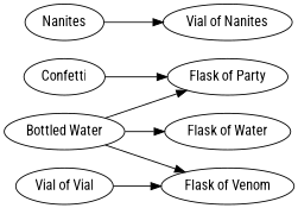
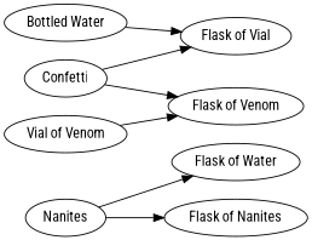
  digraph {
    fontname="Roboto Condensed"
    rankdir=LR
    node [fontname="Roboto Condensed"]
    edge [color=black fontname="Roboto Condensed"]
    n1 [label="Flask of Water"]
    "Bottled Water"
-   "Flask of Party"
+   "Flask of Party" [label="Flask of Vial"]
    "Flask of Venom"
    Nanites
-   "Flask of Nanites" [label="Vial of Nanites"]
+   "Flask of Nanites"
    Confetti
-   "Vial of Venom" [label="Vial of Vial"]
-   "Bottled Water" -> n1
+   "Vial of Venom"
+   Nanites -> n1
    "Bottled Water" -> "Flask of Party"
-   "Bottled Water" -> "Flask of Venom"
+   Confetti -> "Flask of Venom"
    Nanites -> "Flask of Nanites"
    Confetti -> "Flask of Party"
    "Vial of Venom" -> "Flask of Venom"
  }
